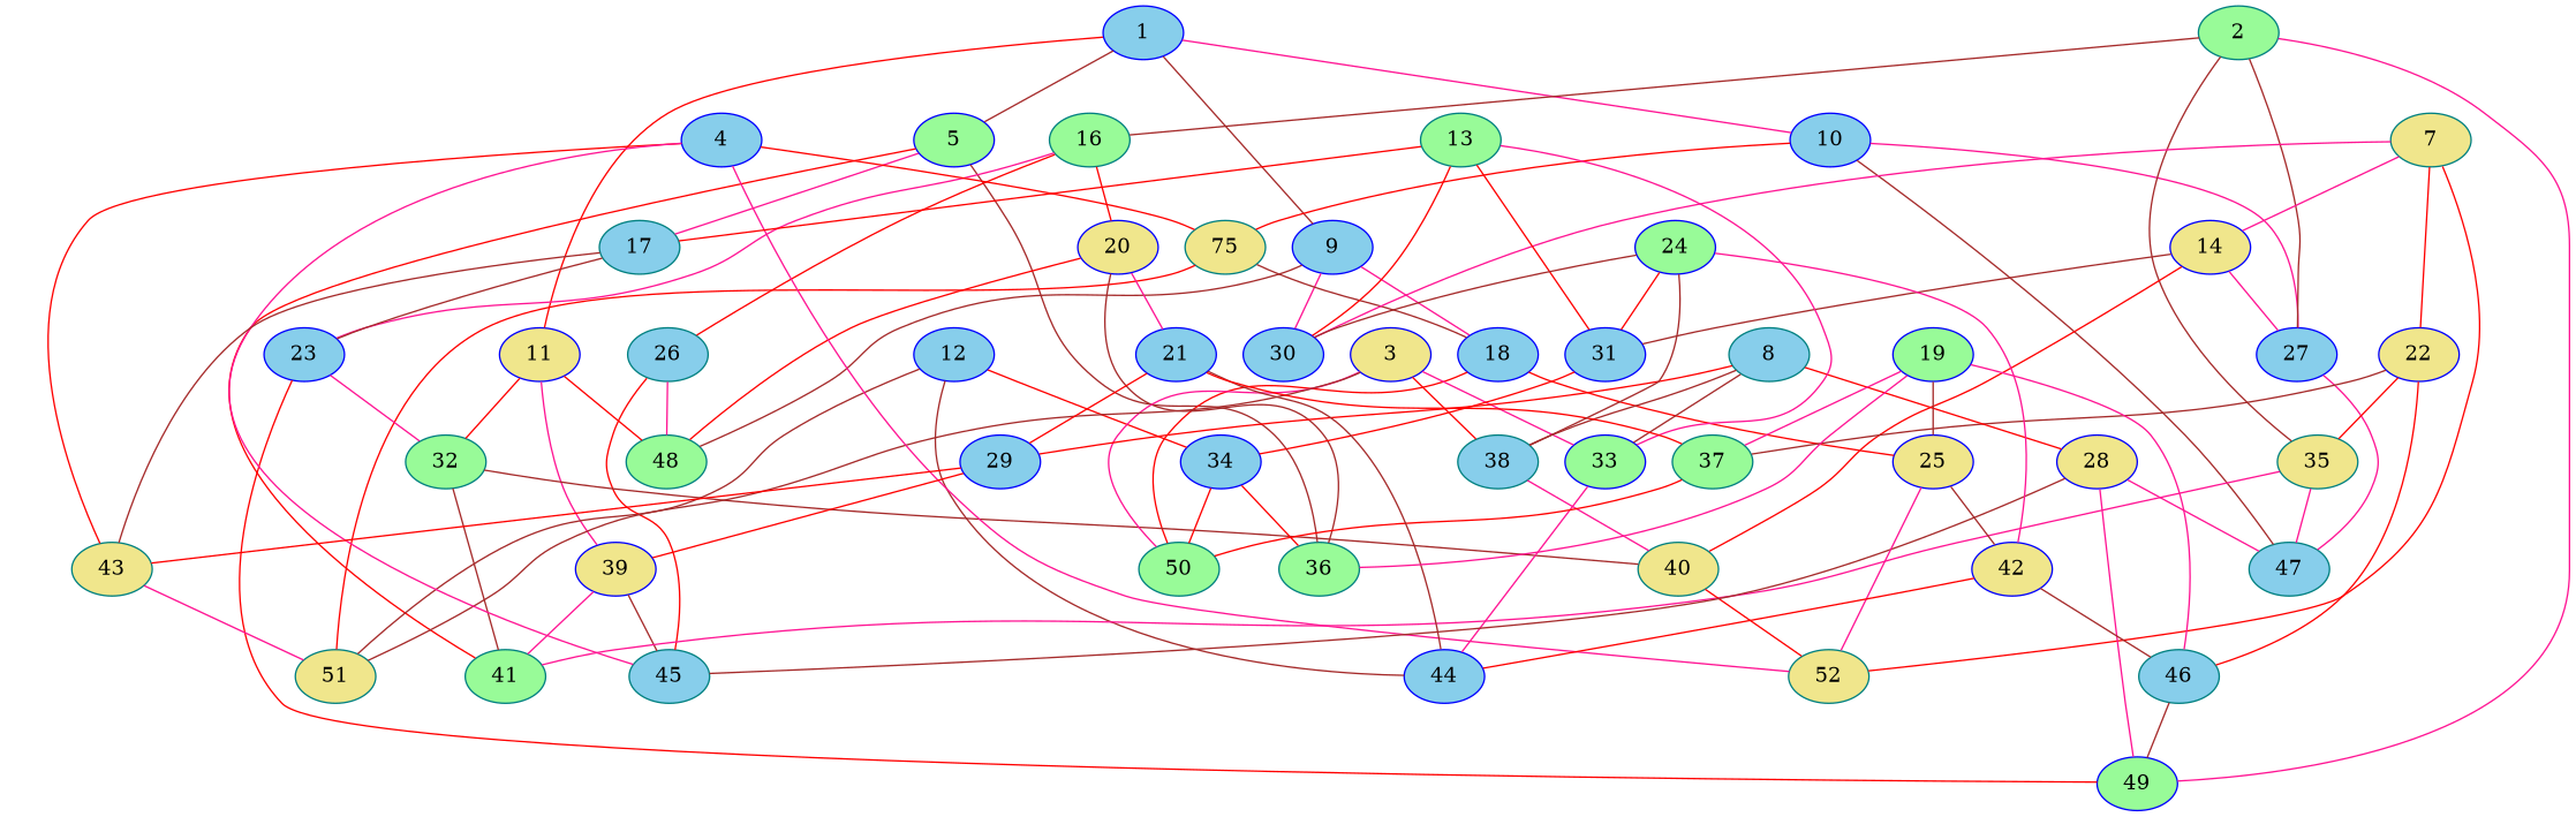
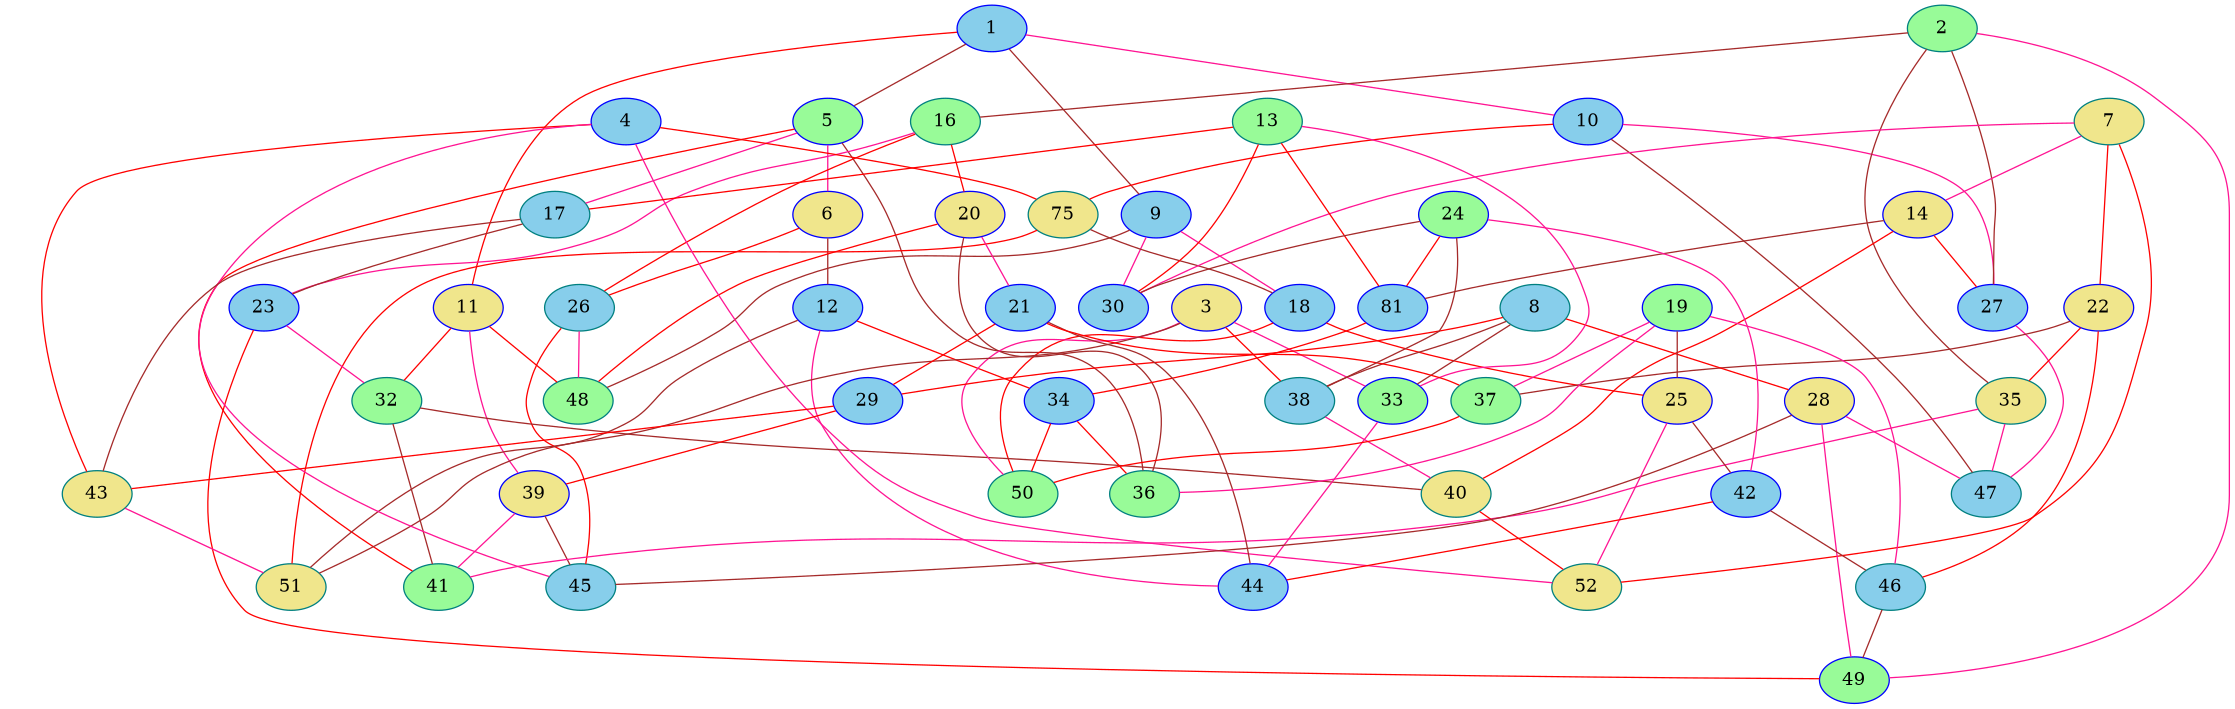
  graph {
    node [color=blue fillcolor=skyblue style=filled]
    edge [color=red]
    1
    9
    10
    11 [fillcolor=khaki]
    5 [fillcolor=palegreen]
+   6 [fillcolor=khaki]
    12
    26 [color=teal]
    30
    18
    48 [color=teal fillcolor=palegreen]
    27
    n13 [color=teal fillcolor=khaki label=75]
    47 [color=teal]
    32 [color=teal fillcolor=palegreen]
    39 [fillcolor=khaki]
    2 [color=teal fillcolor=palegreen]
    16 [color=teal fillcolor=palegreen]
    35 [color=teal fillcolor=khaki]
    49 [fillcolor=palegreen]
    20 [fillcolor=khaki]
    23
    41 [color=teal fillcolor=palegreen]
    3 [fillcolor=khaki]
    33 [fillcolor=palegreen]
    38 [color=teal]
    50 [color=teal fillcolor=palegreen]
    51 [color=teal fillcolor=khaki]
    44
    40 [color=teal fillcolor=khaki]
    4
    43 [color=teal fillcolor=khaki]
    45 [color=teal]
    52 [color=teal fillcolor=khaki]
    17 [color=teal]
    36 [color=teal fillcolor=palegreen]
    34
    7 [color=teal fillcolor=khaki]
    14 [fillcolor=khaki]
    22 [fillcolor=khaki]
-   31
+   31 [label=81]
    37 [color=teal fillcolor=palegreen]
    46 [color=teal]
    8 [color=teal]
    28 [fillcolor=khaki]
    29
    25 [fillcolor=khaki]
    13 [color=teal fillcolor=palegreen]
    21
-   42 [fillcolor=khaki]
+   42
    19 [fillcolor=palegreen]
    24 [fillcolor=palegreen]
    1 -- 9 [color=brown]
    1 -- 10 [color=deeppink]
    1 -- 11
    1 -- 5 [color=brown]
    9 -- 30 [color=deeppink]
    9 -- 18 [color=deeppink]
    9 -- 48 [color=brown]
    10 -- 27 [color=deeppink]
    10 -- n13
    10 -- 47 [color=brown]
    11 -- 48
    11 -- 32
    11 -- 39 [color=deeppink]
+   5 -- 6 [color=deeppink]
    5 -- 41
    5 -- 17 [color=deeppink]
    5 -- 36 [color=brown]
+   6 -- 12 [color=brown]
+   6 -- 26
    12 -- 51 [color=brown]
-   12 -- 44 [color=brown]
+   12 -- 44 [color=deeppink]
    12 -- 34
    26 -- 48 [color=deeppink]
    26 -- 45
    18 -- 50
    18 -- 25
    27 -- 47 [color=deeppink]
    n13 -- 18 [color=brown]
    n13 -- 51
    32 -- 41 [color=brown]
    32 -- 40 [color=brown]
    39 -- 41 [color=deeppink]
    39 -- 45 [color=brown]
    2 -- 27 [color=brown]
    2 -- 16 [color=brown]
    2 -- 35 [color=brown]
    2 -- 49 [color=deeppink]
    16 -- 26
    16 -- 20
    16 -- 23 [color=deeppink]
    35 -- 47 [color=deeppink]
    35 -- 41 [color=deeppink]
    20 -- 48
    20 -- 36 [color=brown]
    20 -- 21 [color=deeppink]
    23 -- 32 [color=deeppink]
    23 -- 49
    3 -- 33 [color=deeppink]
    3 -- 38
    3 -- 50 [color=deeppink]
    3 -- 51 [color=brown]
    33 -- 44 [color=deeppink]
    38 -- 40 [color=deeppink]
    40 -- 52
    4 -- n13
    4 -- 43
    4 -- 45 [color=deeppink]
    4 -- 52 [color=deeppink]
    43 -- 51 [color=deeppink]
    17 -- 23 [color=brown]
    17 -- 43 [color=brown]
    34 -- 50
    34 -- 36
    7 -- 30 [color=deeppink]
    7 -- 52
    7 -- 14 [color=deeppink]
    7 -- 22
-   14 -- 27 [color=deeppink]
+   14 -- 27
    14 -- 40
    14 -- 31 [color=brown]
    22 -- 35
    22 -- 37 [color=brown]
    22 -- 46
    31 -- 34
    37 -- 50
    46 -- 49 [color=brown]
    8 -- 33 [color=brown]
    8 -- 38 [color=brown]
    8 -- 28
    8 -- 29
    28 -- 47 [color=deeppink]
    28 -- 49 [color=deeppink]
    28 -- 45 [color=brown]
    29 -- 39
    29 -- 43
    25 -- 52 [color=deeppink]
    25 -- 42 [color=brown]
    13 -- 30
    13 -- 33 [color=deeppink]
    13 -- 17
    13 -- 31
    21 -- 44 [color=brown]
    21 -- 37
    21 -- 29
    42 -- 44
    42 -- 46 [color=brown]
    19 -- 36 [color=deeppink]
    19 -- 37 [color=deeppink]
    19 -- 46 [color=deeppink]
    19 -- 25 [color=brown]
    24 -- 30 [color=brown]
    24 -- 38 [color=brown]
    24 -- 31
    24 -- 42 [color=deeppink]
  }
